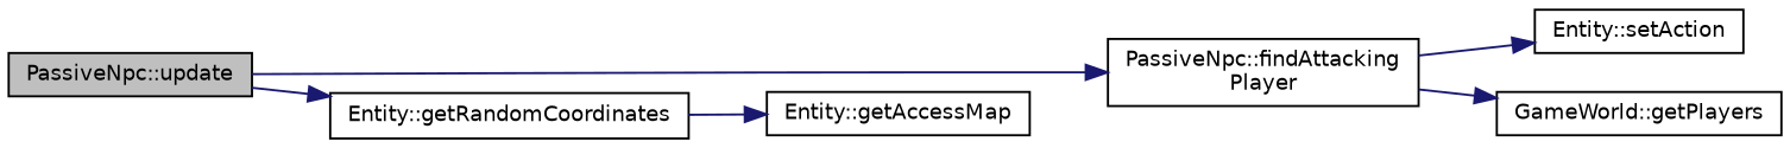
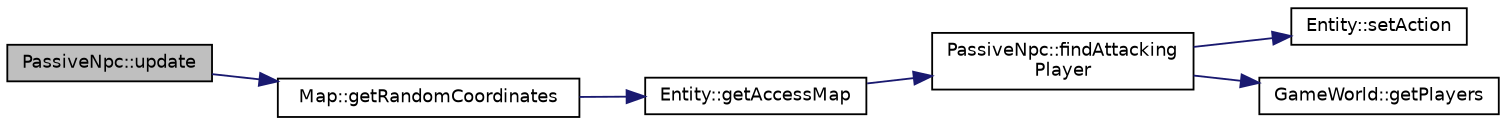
  digraph {
    rankdir=LR
    node [color=black fillcolor=white fontname=Helvetica fontsize=10 shape=record style=filled]
    edge [color=midnightblue fontname=Helvetica fontsize=10 labelfontname=Helvetica labelfontsize=10 style=solid]
    n1 [fillcolor=grey75 fontcolor=black height=0.2 label="PassiveNpc::update" width=0.4]
    n2 [height=0.2 label="PassiveNpc::findAttacking\lPlayer" width=0.4]
-   n3 [height=0.2 label="Entity::getRandomCoordinates" width=0.4]
+   n3 [height=0.2 label="Map::getRandomCoordinates" width=0.4]
    n4 [height=0.2 label="Entity::setAction" width=0.4]
    n5 [height=0.2 label="GameWorld::getPlayers" width=0.4]
    n6 [height=0.2 label="Entity::getAccessMap" width=0.4]
-   n1 -> n2
+   n6 -> n2
    n1 -> n3
    n2 -> n4
    n2 -> n5
    n3 -> n6
  }
